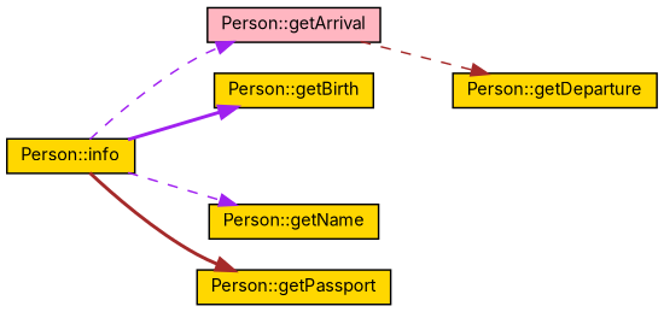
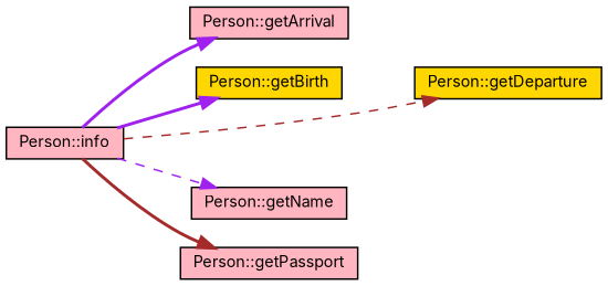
  digraph {
    fontname=Inter
    rankdir=LR
    node [color=black fillcolor=lightpink fontname=Inter fontsize=10 shape=record style=filled]
    edge [color=purple fontname=Inter fontsize=10 labelfontname=Helvetica labelfontsize=10 style=bold]
-   n1 [fillcolor=gold fontcolor=black height=0.2 label="Person::info" width=0.4]
+   n1 [fontcolor=black height=0.2 label="Person::info" width=0.4]
    n2 [height=0.2 label="Person::getArrival" width=0.4]
    n3 [fillcolor=gold height=0.2 label="Person::getBirth" width=0.4]
    n4 [fillcolor=gold height=0.2 label="Person::getDeparture" width=0.4]
-   n5 [fillcolor=gold height=0.2 label="Person::getName" width=0.4]
-   n6 [fillcolor=gold height=0.2 label="Person::getPassport" width=0.4]
-   n1 -> n2 [style=dashed]
+   n5 [height=0.2 label="Person::getName" width=0.4]
+   n6 [height=0.2 label="Person::getPassport" width=0.4]
+   n1 -> n2
    n1 -> n3
-   n2 -> n4 [color=brown style=dashed]
+   n1 -> n4 [color=brown style=dashed]
    n1 -> n5 [style=dashed]
    n1 -> n6 [color=brown]
  }
